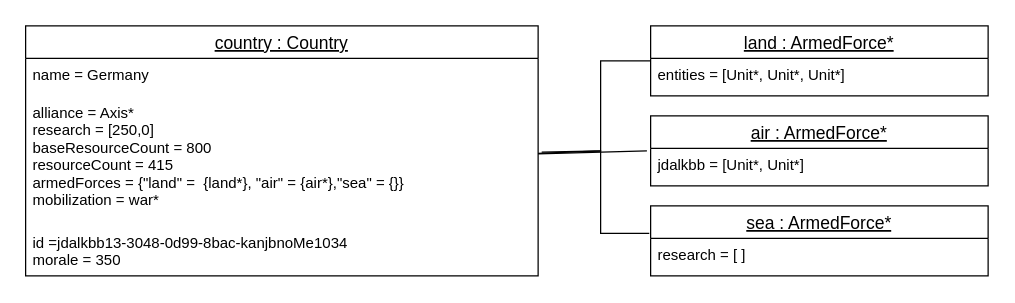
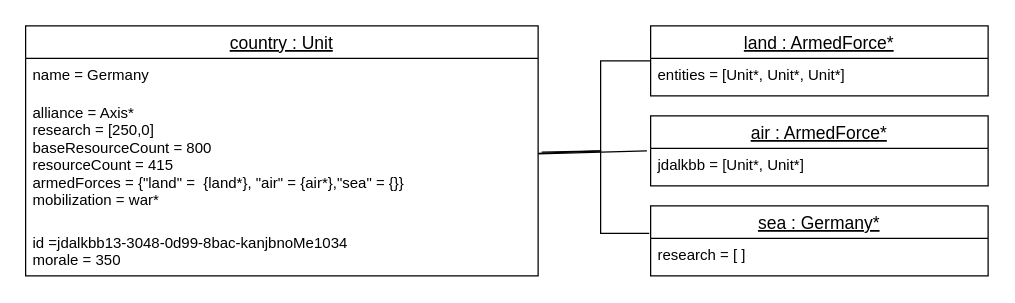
  <mxCell id="0" />
  <mxCell id="1" parent="0" />
  <mxCell id="2" value="land : ArmedForce*" style="swimlane;fontStyle=4;childLayout=stackLayout;horizontal=1;startSize=26;horizontalStack=0;resizeParent=1;resizeParentMax=0;resizeLast=0;collapsible=1;marginBottom=0;align=center;fontSize=14;" vertex="1" parent="1"><mxGeometry x="520" y="20" width="270" height="56" as="geometry" /></mxCell>
  <mxCell id="3" value="entities = [Unit*, Unit*, Unit*]" style="text;strokeColor=none;fillColor=none;spacingLeft=4;spacingRight=4;overflow=hidden;rotatable=0;points=[[0,0.5],[1,0.5]];portConstraint=eastwest;fontSize=12;" vertex="1" parent="2"><mxGeometry y="26" width="270" height="30" as="geometry" /></mxCell>
- <mxCell id="4" value="country : Country" style="swimlane;fontStyle=4;childLayout=stackLayout;horizontal=1;startSize=26;horizontalStack=0;resizeParent=1;resizeParentMax=0;resizeLast=0;collapsible=1;marginBottom=0;align=center;fontSize=14;movable=1;resizable=1;rotatable=1;deletable=1;editable=1;connectable=1;" vertex="1" parent="1"><mxGeometry x="20" y="20" width="410" height="200" as="geometry" /></mxCell>
+ <mxCell id="4" value="country : Unit" style="swimlane;fontStyle=4;childLayout=stackLayout;horizontal=1;startSize=26;horizontalStack=0;resizeParent=1;resizeParentMax=0;resizeLast=0;collapsible=1;marginBottom=0;align=center;fontSize=14;movable=1;resizable=1;rotatable=1;deletable=1;editable=1;connectable=1;" vertex="1" parent="1"><mxGeometry x="20" y="20" width="410" height="200" as="geometry" /></mxCell>
  <mxCell id="5" value="name = Germany" style="text;strokeColor=none;fillColor=none;spacingLeft=4;spacingRight=4;overflow=hidden;rotatable=0;points=[[0,0.5],[1,0.5]];portConstraint=eastwest;fontSize=12;" vertex="1" parent="4"><mxGeometry y="26" width="410" height="30" as="geometry" /></mxCell>
  <mxCell id="6" value="alliance = Axis*&#10;research = [250,0]&#10;baseResourceCount = 800&#10;resourceCount = 415&#10;armedForces = {&quot;land&quot; =  {land*}, &quot;air&quot; = {air*},&quot;sea&quot; = {}}&#10;mobilization = war*&#10;&#10;&#10;" style="text;strokeColor=none;fillColor=none;spacingLeft=4;spacingRight=4;overflow=hidden;rotatable=0;points=[[0,0.5],[1,0.5]];portConstraint=eastwest;fontSize=12;" vertex="1" parent="4"><mxGeometry y="56" width="410" height="104" as="geometry" /></mxCell>
  <mxCell id="7" value="id =jdalkbb13-3048-0d99-8bac-kanjbnoMe1034&#10;morale = 350&#10;" style="text;strokeColor=none;fillColor=none;spacingLeft=4;spacingRight=4;overflow=hidden;rotatable=0;points=[[0,0.5],[1,0.5]];portConstraint=eastwest;fontSize=12;" vertex="1" parent="4"><mxGeometry y="160" width="410" height="40" as="geometry" /></mxCell>
  <mxCell id="8" value="air : ArmedForce*" style="swimlane;fontStyle=4;childLayout=stackLayout;horizontal=1;startSize=26;horizontalStack=0;resizeParent=1;resizeParentMax=0;resizeLast=0;collapsible=1;marginBottom=0;align=center;fontSize=14;" vertex="1" parent="1"><mxGeometry x="520" y="92" width="270" height="56" as="geometry" /></mxCell>
  <mxCell id="9" value="jdalkbb = [Unit*, Unit*]" style="text;strokeColor=none;fillColor=none;spacingLeft=4;spacingRight=4;overflow=hidden;rotatable=0;points=[[0,0.5],[1,0.5]];portConstraint=eastwest;fontSize=12;" vertex="1" parent="8"><mxGeometry y="26" width="270" height="30" as="geometry" /></mxCell>
- <mxCell id="10" value="sea : ArmedForce*" style="swimlane;fontStyle=4;childLayout=stackLayout;horizontal=1;startSize=26;horizontalStack=0;resizeParent=1;resizeParentMax=0;resizeLast=0;collapsible=1;marginBottom=0;align=center;fontSize=14;" vertex="1" parent="1"><mxGeometry x="520" y="164" width="270" height="56" as="geometry" /></mxCell>
+ <mxCell id="10" value="sea : Germany*" style="swimlane;fontStyle=4;childLayout=stackLayout;horizontal=1;startSize=26;horizontalStack=0;resizeParent=1;resizeParentMax=0;resizeLast=0;collapsible=1;marginBottom=0;align=center;fontSize=14;" vertex="1" parent="1"><mxGeometry x="520" y="164" width="270" height="56" as="geometry" /></mxCell>
  <mxCell id="11" value="research = [ ]" style="text;strokeColor=none;fillColor=none;spacingLeft=4;spacingRight=4;overflow=hidden;rotatable=0;points=[[0,0.5],[1,0.5]];portConstraint=eastwest;fontSize=12;" vertex="1" parent="10"><mxGeometry y="26" width="270" height="30" as="geometry" /></mxCell>
  <mxCell id="12" value="" style="endArrow=none;html=1;rounded=0;entryX=0;entryY=0.5;entryDx=0;entryDy=0;exitX=1;exitY=0.442;exitDx=0;exitDy=0;exitPerimeter=0;" edge="1" parent="1" source="6" target="2"><mxGeometry width="50" height="50" relative="1" as="geometry"><mxPoint x="280" y="200" as="sourcePoint" /><mxPoint x="330" y="150" as="targetPoint" /><Array as="points"><mxPoint x="480" y="120" /><mxPoint x="480" y="48" /></Array></mxGeometry></mxCell>
  <mxCell id="13" value="" style="endArrow=none;html=1;rounded=0;entryX=-0.011;entryY=0.067;entryDx=0;entryDy=0;entryPerimeter=0;" edge="1" parent="1" source="6" target="9"><mxGeometry width="50" height="50" relative="1" as="geometry"><mxPoint x="430" y="133" as="sourcePoint" /><mxPoint x="520" y="120" as="targetPoint" /></mxGeometry></mxCell>
  <mxCell id="14" value="" style="endArrow=none;html=1;rounded=0;entryX=-0.004;entryY=0.393;entryDx=0;entryDy=0;entryPerimeter=0;exitX=1.007;exitY=0.433;exitDx=0;exitDy=0;exitPerimeter=0;" edge="1" parent="1" source="6" target="10"><mxGeometry width="50" height="50" relative="1" as="geometry"><mxPoint x="430" y="120" as="sourcePoint" /><mxPoint x="520" y="170" as="targetPoint" /><Array as="points"><mxPoint x="480" y="120" /><mxPoint x="480" y="186" /></Array></mxGeometry></mxCell>
